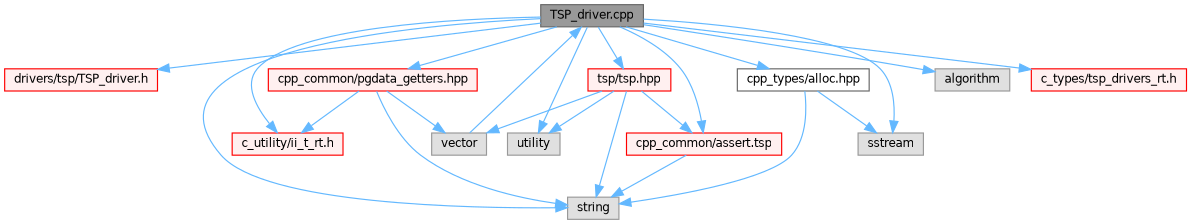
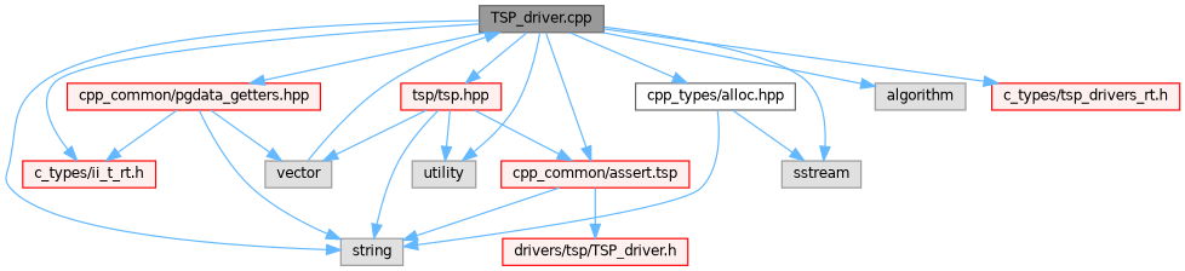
  digraph {
    node [color=red fillcolor="#FFF0F0" fontname=Helvetica fontsize=10 shape=box style=filled]
    edge [color=steelblue1 fontname=Helvetica fontsize=10 labelfontname=Helvetica labelfontsize=10 style=solid]
    n1 [color=gray40 fillcolor=grey60 fontcolor=black height=0.2 label="TSP_driver.cpp" width=0.4]
    n2 [height=0.2 label="drivers/tsp/TSP_driver.h" width=0.4]
    n3 [color=grey60 fillcolor="#E0E0E0" height=0.2 label=string width=0.4]
    n4 [color=grey60 fillcolor="#E0E0E0" height=0.2 label=sstream width=0.4]
    n5 [color=grey60 fillcolor="#E0E0E0" height=0.2 label=algorithm width=0.4]
    n6 [color=grey60 fillcolor="#E0E0E0" height=0.2 label=utility width=0.4]
    n7 [height=0.2 label="c_types/tsp_drivers_rt.h" width=0.4]
-   n8 [height=0.2 label="c_utility/ii_t_rt.h" width=0.4]
+   n8 [height=0.2 label="c_types/ii_t_rt.h" width=0.4]
    n9 [height=0.2 label="cpp_common/pgdata_getters.hpp" width=0.4]
    n10 [color=grey40 fillcolor=white height=0.2 label="cpp_types/alloc.hpp" width=0.4]
    n11 [height=0.2 label="cpp_common/assert.tsp" width=0.4]
    n12 [height=0.2 label="tsp/tsp.hpp" width=0.4]
    n13 [color=grey60 fillcolor="#E0E0E0" height=0.2 label=vector width=0.4]
-   n1 -> n2
+   n11 -> n2
    n1 -> n3
    n1 -> n4
    n1 -> n5
    n1 -> n6
    n1 -> n7
    n1 -> n8
    n1 -> n9
    n1 -> n10
    n1 -> n11
    n1 -> n12
    n9 -> n3
    n9 -> n8
    n9 -> n13
    n10 -> n3
    n10 -> n4
    n11 -> n3
    n12 -> n3
    n12 -> n6
    n12 -> n11
    n12 -> n13
    n13 -> n1
  }
